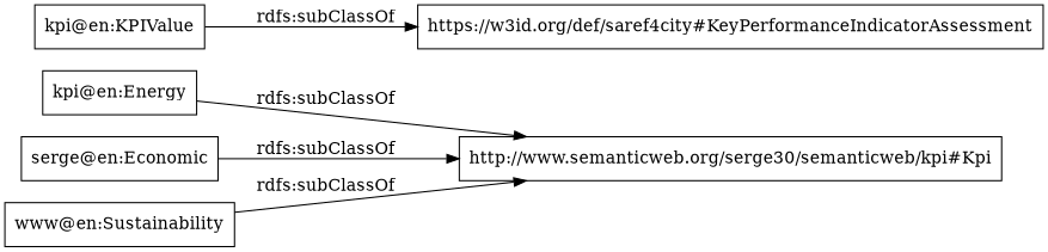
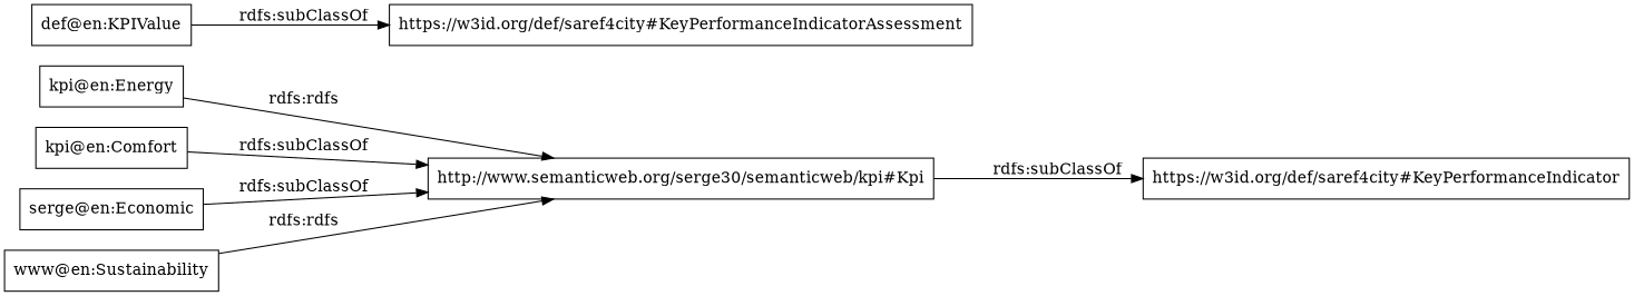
  digraph {
    rankdir=LR
    node [color=black shape=rectangle]
    n1 [label="http://www.semanticweb.org/serge30/semanticweb/kpi#Kpi"]
    "kpi@en:Energy"
-   "kpi@en:KPIValue"
+   "https://w3id.org/def/saref4city#KeyPerformanceIndicator"
+   "kpi@en:Comfort"
+   "kpi@en:KPIValue" [label="def@en:KPIValue"]
    "https://w3id.org/def/saref4city#KeyPerformanceIndicatorAssessment"
    n7 [label="serge@en:Economic"]
    n8 [label="www@en:Sustainability"]
-   "kpi@en:Energy" -> n1 [label="rdfs:subClassOf"]
+   n1 -> "https://w3id.org/def/saref4city#KeyPerformanceIndicator" [label="rdfs:subClassOf"]
+   "kpi@en:Energy" -> n1 [label="rdfs:rdfs"]
+   "kpi@en:Comfort" -> n1 [label="rdfs:subClassOf"]
    "kpi@en:KPIValue" -> "https://w3id.org/def/saref4city#KeyPerformanceIndicatorAssessment" [label="rdfs:subClassOf"]
    n7 -> n1 [label="rdfs:subClassOf"]
-   n8 -> n1 [label="rdfs:subClassOf"]
+   n8 -> n1 [label="rdfs:rdfs"]
  }
